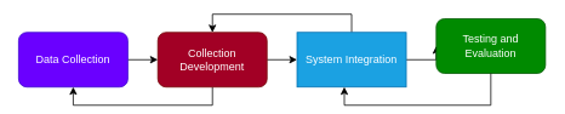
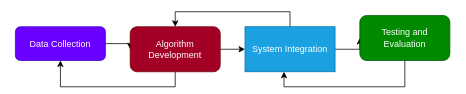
  <mxCell id="0" />
  <mxCell id="1" parent="0" />
  <mxCell id="2" style="edgeStyle=orthogonalEdgeStyle;rounded=0;orthogonalLoop=1;jettySize=auto;html=1;exitX=1;exitY=0.5;exitDx=0;exitDy=0;entryX=0;entryY=0.5;entryDx=0;entryDy=0;" parent="1" source="3" target="6" edge="1"><mxGeometry relative="1" as="geometry" /></mxCell>
- <mxCell id="3" value="Data Collection" style="rounded=1;whiteSpace=wrap;html=1;fillColor=#6a00ff;strokeColor=#3700CC;fontColor=#ffffff;" parent="1" vertex="1"><mxGeometry x="20" y="35" width="120" height="60" as="geometry" /></mxCell>
+ <mxCell id="3" value="Data Collection" style="rounded=1;whiteSpace=wrap;html=1;fillColor=#6a00ff;strokeColor=#3700CC;fontColor=#ffffff;" parent="1" vertex="1"><mxGeometry x="20" y="35" width="120" height="45" as="geometry" /></mxCell>
  <mxCell id="4" style="edgeStyle=orthogonalEdgeStyle;rounded=0;orthogonalLoop=1;jettySize=auto;html=1;exitX=1;exitY=0.5;exitDx=0;exitDy=0;entryX=0;entryY=0.5;entryDx=0;entryDy=0;" parent="1" source="6" target="9" edge="1"><mxGeometry relative="1" as="geometry" /></mxCell>
  <mxCell id="5" style="edgeStyle=orthogonalEdgeStyle;rounded=0;orthogonalLoop=1;jettySize=auto;html=1;exitX=0.5;exitY=1;exitDx=0;exitDy=0;entryX=0.5;entryY=1;entryDx=0;entryDy=0;" parent="1" source="6" target="3" edge="1"><mxGeometry relative="1" as="geometry" /></mxCell>
- <mxCell id="6" value="Collection Development" style="rounded=1;whiteSpace=wrap;html=1;fillColor=#a20025;strokeColor=#6F0000;fontColor=#ffffff;" parent="1" vertex="1"><mxGeometry x="173" y="35" width="120" height="60" as="geometry" /></mxCell>
+ <mxCell id="6" value="Algorithm Development" style="rounded=1;whiteSpace=wrap;html=1;fillColor=#a20025;strokeColor=#6F0000;fontColor=#ffffff;" parent="1" vertex="1"><mxGeometry x="173" y="35" width="120" height="60" as="geometry" /></mxCell>
  <mxCell id="7" style="edgeStyle=orthogonalEdgeStyle;rounded=0;orthogonalLoop=1;jettySize=auto;html=1;exitX=1;exitY=0.5;exitDx=0;exitDy=0;entryX=0;entryY=0.5;entryDx=0;entryDy=0;" parent="1" source="9" target="10" edge="1"><mxGeometry relative="1" as="geometry" /></mxCell>
  <mxCell id="8" style="edgeStyle=orthogonalEdgeStyle;rounded=0;orthogonalLoop=1;jettySize=auto;html=1;exitX=0.5;exitY=0;exitDx=0;exitDy=0;entryX=0.5;entryY=0;entryDx=0;entryDy=0;" parent="1" source="9" target="6" edge="1"><mxGeometry relative="1" as="geometry" /></mxCell>
  <mxCell id="9" value="System Integration" style="whiteSpace=wrap;html=1;fillColor=#1ba1e2;strokeColor=#006EAF;fontColor=#ffffff;rounded=0;" parent="1" vertex="1"><mxGeometry x="326" y="35" width="120" height="60" as="geometry" /></mxCell>
  <mxCell id="10" value="Testing and Evaluation" style="rounded=1;whiteSpace=wrap;html=1;fillColor=#008a00;strokeColor=#005700;glass=0;fontColor=#ffffff;" parent="1" vertex="1"><mxGeometry x="479" y="20" width="120" height="60" as="geometry" /></mxCell>
  <mxCell id="11" style="edgeStyle=orthogonalEdgeStyle;rounded=0;orthogonalLoop=1;jettySize=auto;html=1;exitX=0.5;exitY=1;exitDx=0;exitDy=0;entryX=0.433;entryY=1;entryDx=0;entryDy=0;entryPerimeter=0;" parent="1" source="10" target="9" edge="1"><mxGeometry relative="1" as="geometry" /></mxCell>
